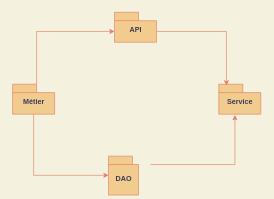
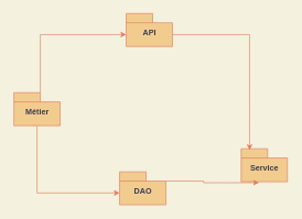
  <mxCell id="0" />
  <mxCell id="1" parent="0" />
- <mxCell id="2" value="Service" style="shape=folder;fontStyle=1;spacingTop=10;tabWidth=40;tabHeight=14;tabPosition=left;html=1;fillColor=#F2CC8F;strokeColor=#E07A5F;fontColor=#393C56;" parent="1" vertex="1"><mxGeometry x="364" y="140" width="70" height="50" as="geometry" /></mxCell>
+ <mxCell id="2" value="Service" style="shape=folder;fontStyle=1;spacingTop=10;tabWidth=40;tabHeight=14;tabPosition=left;html=1;fillColor=#F2CC8F;strokeColor=#E07A5F;fontColor=#393C56;" parent="1" vertex="1"><mxGeometry x="364" y="225" width="70" height="50" as="geometry" /></mxCell>
  <mxCell id="3" style="edgeStyle=orthogonalEdgeStyle;rounded=0;orthogonalLoop=1;jettySize=auto;html=1;exitX=0;exitY=0;exitDx=70;exitDy=32;exitPerimeter=0;entryX=0.182;entryY=0.041;entryDx=0;entryDy=0;entryPerimeter=0;labelBackgroundColor=#F4F1DE;strokeColor=#E07A5F;fontColor=#393C56;" parent="1" source="4" target="2" edge="1"><mxGeometry relative="1" as="geometry"><Array as="points"><mxPoint x="377" y="52" /></Array></mxGeometry></mxCell>
  <mxCell id="4" value="API" style="shape=folder;fontStyle=1;spacingTop=10;tabWidth=40;tabHeight=14;tabPosition=left;html=1;fillColor=#F2CC8F;strokeColor=#E07A5F;fontColor=#393C56;" parent="1" vertex="1"><mxGeometry x="190" y="20" width="70" height="50" as="geometry" /></mxCell>
  <mxCell id="5" style="edgeStyle=orthogonalEdgeStyle;rounded=0;orthogonalLoop=1;jettySize=auto;html=1;exitX=0;exitY=0;exitDx=40;exitDy=0;exitPerimeter=0;entryX=0;entryY=0;entryDx=0;entryDy=32;entryPerimeter=0;labelBackgroundColor=#F4F1DE;strokeColor=#E07A5F;fontColor=#393C56;" parent="1" source="7" target="4" edge="1"><mxGeometry relative="1" as="geometry" /></mxCell>
  <mxCell id="6" style="edgeStyle=orthogonalEdgeStyle;rounded=0;orthogonalLoop=1;jettySize=auto;html=1;exitX=0.5;exitY=1;exitDx=0;exitDy=0;exitPerimeter=0;entryX=0;entryY=0;entryDx=0;entryDy=32;entryPerimeter=0;labelBackgroundColor=#F4F1DE;strokeColor=#E07A5F;fontColor=#393C56;" parent="1" source="7" target="9" edge="1"><mxGeometry relative="1" as="geometry" /></mxCell>
  <mxCell id="7" value="Métier" style="shape=folder;fontStyle=1;spacingTop=10;tabWidth=40;tabHeight=14;tabPosition=left;html=1;fillColor=#F2CC8F;strokeColor=#E07A5F;fontColor=#393C56;" parent="1" vertex="1"><mxGeometry x="20" y="140" width="70" height="50" as="geometry" /></mxCell>
  <mxCell id="8" style="edgeStyle=orthogonalEdgeStyle;rounded=0;orthogonalLoop=1;jettySize=auto;html=1;exitX=0;exitY=0;exitDx=70;exitDy=14;exitPerimeter=0;entryX=0.384;entryY=1.029;entryDx=0;entryDy=0;entryPerimeter=0;labelBackgroundColor=#F4F1DE;strokeColor=#E07A5F;fontColor=#393C56;" parent="1" source="9" target="2" edge="1"><mxGeometry relative="1" as="geometry" /></mxCell>
- <mxCell id="9" value="DAO" style="shape=folder;fontStyle=1;spacingTop=10;tabWidth=40;tabHeight=14;tabPosition=left;html=1;fillColor=#F2CC8F;strokeColor=#E07A5F;fontColor=#393C56;" parent="1" vertex="1"><mxGeometry x="180" y="260" width="50" height="65" as="geometry" /></mxCell>
+ <mxCell id="9" value="DAO" style="shape=folder;fontStyle=1;spacingTop=10;tabWidth=40;tabHeight=14;tabPosition=left;html=1;fillColor=#F2CC8F;strokeColor=#E07A5F;fontColor=#393C56;" parent="1" vertex="1"><mxGeometry x="180" y="260" width="70" height="50" as="geometry" /></mxCell>
